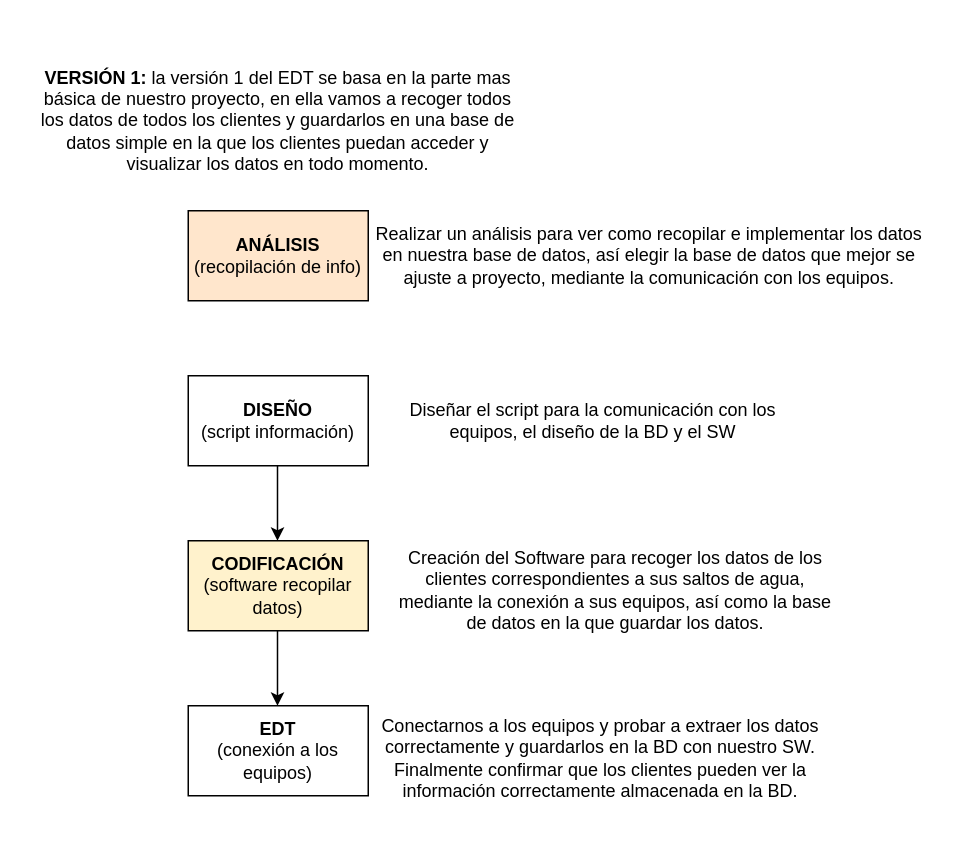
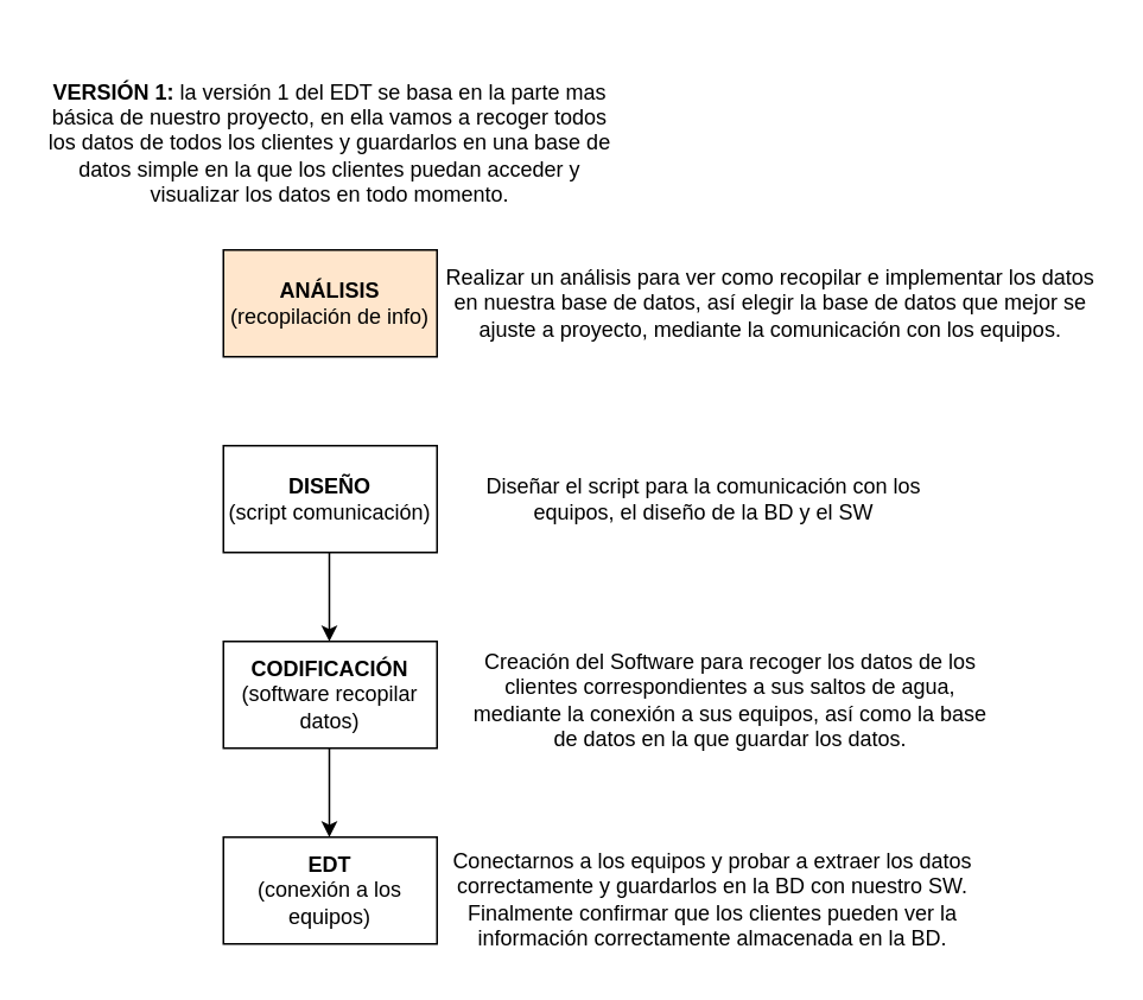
  <mxCell id="0" />
  <mxCell id="1" parent="0" />
  <mxCell id="2" value="&lt;b&gt;VERSIÓN 1:&lt;/b&gt; la versión 1 del EDT se basa en la parte mas básica de nuestro proyecto, en ella vamos a recoger todos los datos de todos los clientes y guardarlos en una base de datos simple en la que los clientes puedan acceder y visualizar los datos en todo momento." style="text;html=1;strokeColor=none;fillColor=none;align=center;verticalAlign=middle;whiteSpace=wrap;rounded=0;" vertex="1" parent="1"><mxGeometry x="20" y="20" width="330" height="120" as="geometry" /></mxCell>
  <mxCell id="3" value="&lt;b&gt;ANÁLISIS&lt;br&gt;&lt;/b&gt;(recopilación de info)" style="rounded=0;whiteSpace=wrap;html=1;fillColor=#ffe6cc;" vertex="1" parent="1"><mxGeometry x="125" y="140" width="120" height="60" as="geometry" /></mxCell>
- <mxCell id="4" value="&lt;b&gt;DISEÑO&lt;/b&gt;&lt;br&gt;(script información)" style="rounded=0;whiteSpace=wrap;html=1;" vertex="1" parent="1"><mxGeometry x="125" y="250" width="120" height="60" as="geometry" /></mxCell>
- <mxCell id="5" value="&lt;b&gt;CODIFICACIÓN&lt;/b&gt;&lt;br&gt;(software recopilar datos)" style="rounded=0;whiteSpace=wrap;html=1;fillColor=#fff2cc;" vertex="1" parent="1"><mxGeometry x="125" y="360" width="120" height="60" as="geometry" /></mxCell>
+ <mxCell id="4" value="&lt;b&gt;DISEÑO&lt;/b&gt;&lt;br&gt;(script comunicación)" style="rounded=0;whiteSpace=wrap;html=1;" vertex="1" parent="1"><mxGeometry x="125" y="250" width="120" height="60" as="geometry" /></mxCell>
+ <mxCell id="5" value="&lt;b&gt;CODIFICACIÓN&lt;/b&gt;&lt;br&gt;(software recopilar datos)" style="rounded=0;whiteSpace=wrap;html=1;" vertex="1" parent="1"><mxGeometry x="125" y="360" width="120" height="60" as="geometry" /></mxCell>
  <mxCell id="6" value="&lt;b&gt;EDT&lt;br&gt;&lt;/b&gt;(conexión a los equipos)" style="rounded=0;whiteSpace=wrap;html=1;" vertex="1" parent="1"><mxGeometry x="125" y="470" width="120" height="60" as="geometry" /></mxCell>
  <mxCell id="7" value="" style="endArrow=classic;html=1;rounded=0;exitX=0.5;exitY=1;exitDx=0;exitDy=0;entryX=0.5;entryY=0;entryDx=0;entryDy=0;" edge="1" parent="1"><mxGeometry width="50" height="50" relative="1" as="geometry"><mxPoint x="184.5" y="310" as="sourcePoint" /><mxPoint x="184.5" y="360" as="targetPoint" /></mxGeometry></mxCell>
  <mxCell id="8" value="" style="endArrow=classic;html=1;rounded=0;exitX=0.5;exitY=1;exitDx=0;exitDy=0;entryX=0.5;entryY=0;entryDx=0;entryDy=0;" edge="1" parent="1"><mxGeometry width="50" height="50" relative="1" as="geometry"><mxPoint x="184.5" y="420" as="sourcePoint" /><mxPoint x="184.5" y="470" as="targetPoint" /></mxGeometry></mxCell>
  <mxCell id="9" value="Creación del Software para recoger los datos de los clientes correspondientes a sus saltos de agua, mediante la conexión a sus equipos, así como la base de datos en la que guardar los datos." style="text;html=1;strokeColor=none;fillColor=none;align=center;verticalAlign=middle;whiteSpace=wrap;rounded=0;" vertex="1" parent="1"><mxGeometry x="260" y="365" width="300" height="55" as="geometry" /></mxCell>
  <mxCell id="10" value="Realizar un análisis para ver como recopilar e implementar los datos en nuestra base de datos, así elegir la base de datos que mejor se ajuste a proyecto, mediante la comunicación con los equipos." style="text;html=1;strokeColor=none;fillColor=none;align=center;verticalAlign=middle;whiteSpace=wrap;rounded=0;" vertex="1" parent="1"><mxGeometry x="245" y="147.5" width="375" height="45" as="geometry" /></mxCell>
  <mxCell id="11" value="Diseñar el script para la comunicación con los equipos, el diseño de la BD y el SW" style="text;html=1;strokeColor=none;fillColor=none;align=center;verticalAlign=middle;whiteSpace=wrap;rounded=0;" vertex="1" parent="1"><mxGeometry x="260" y="265" width="270" height="30" as="geometry" /></mxCell>
  <mxCell id="12" value="Conectarnos a los equipos y probar a extraer los datos correctamente y guardarlos en la BD con nuestro SW. Finalmente confirmar que los clientes pueden ver la información correctamente almacenada en la BD." style="text;html=1;strokeColor=none;fillColor=none;align=center;verticalAlign=middle;whiteSpace=wrap;rounded=0;" vertex="1" parent="1"><mxGeometry x="250" y="470" width="300" height="70" as="geometry" /></mxCell>
